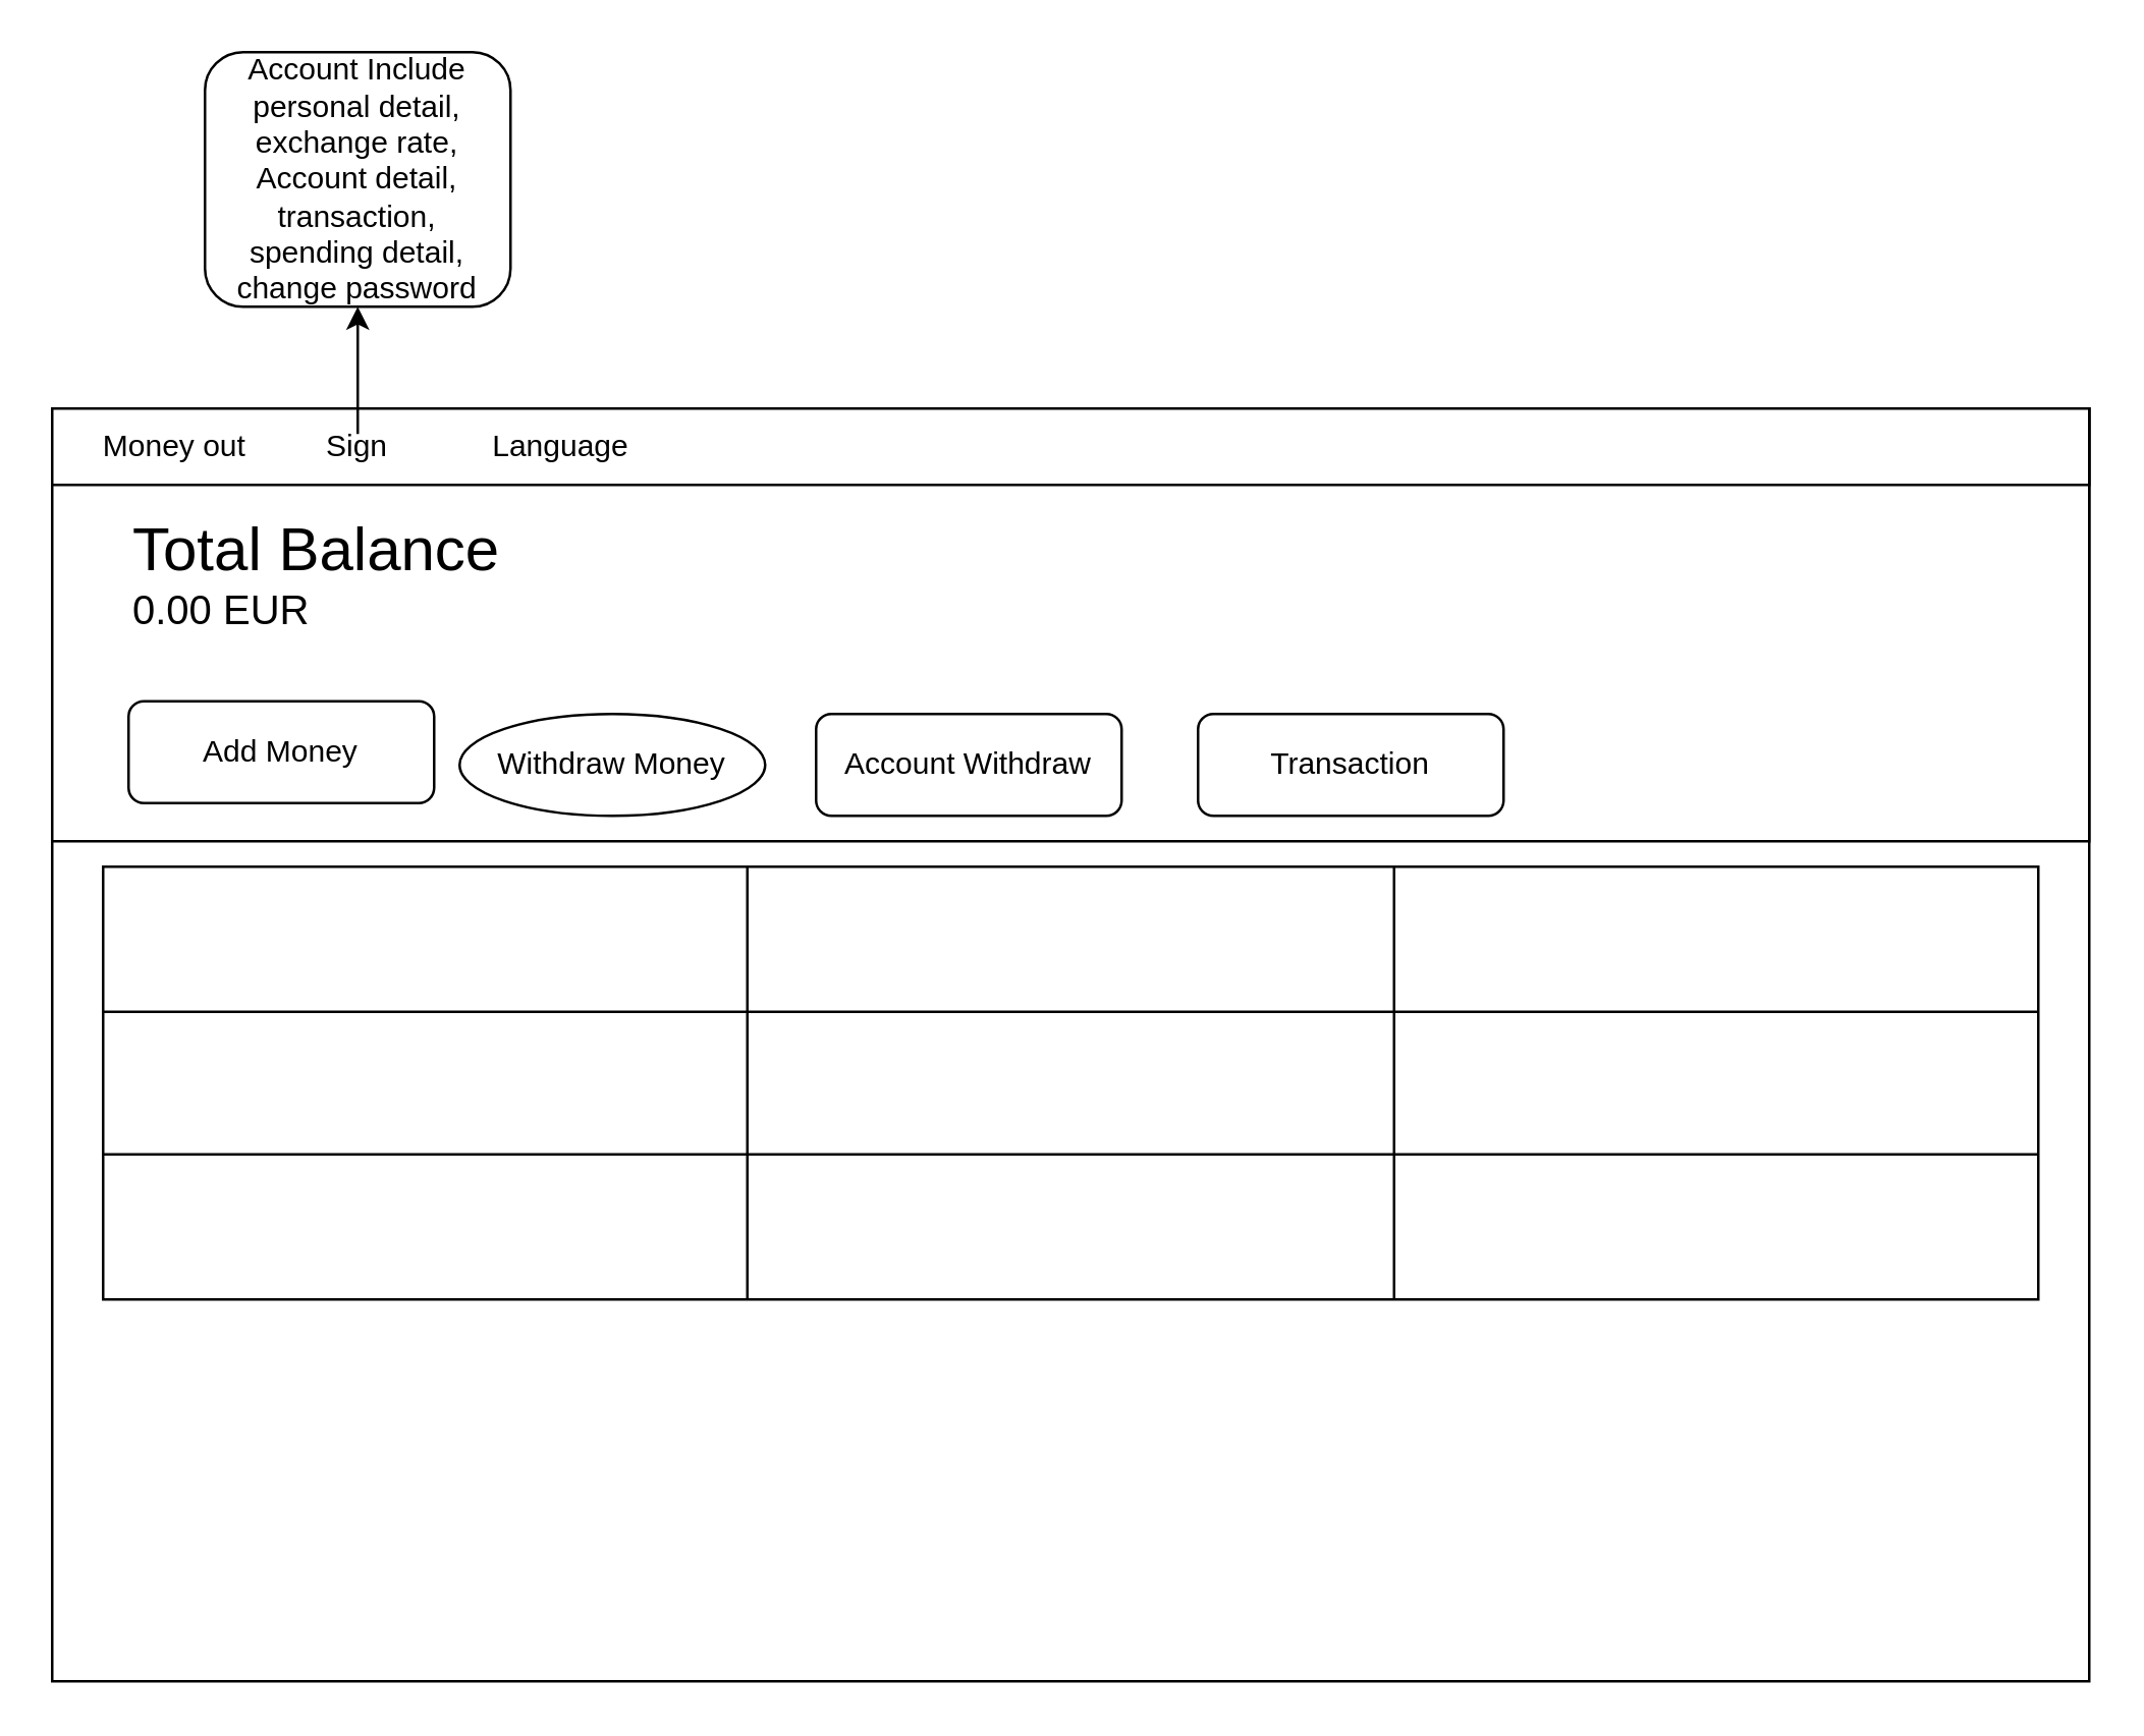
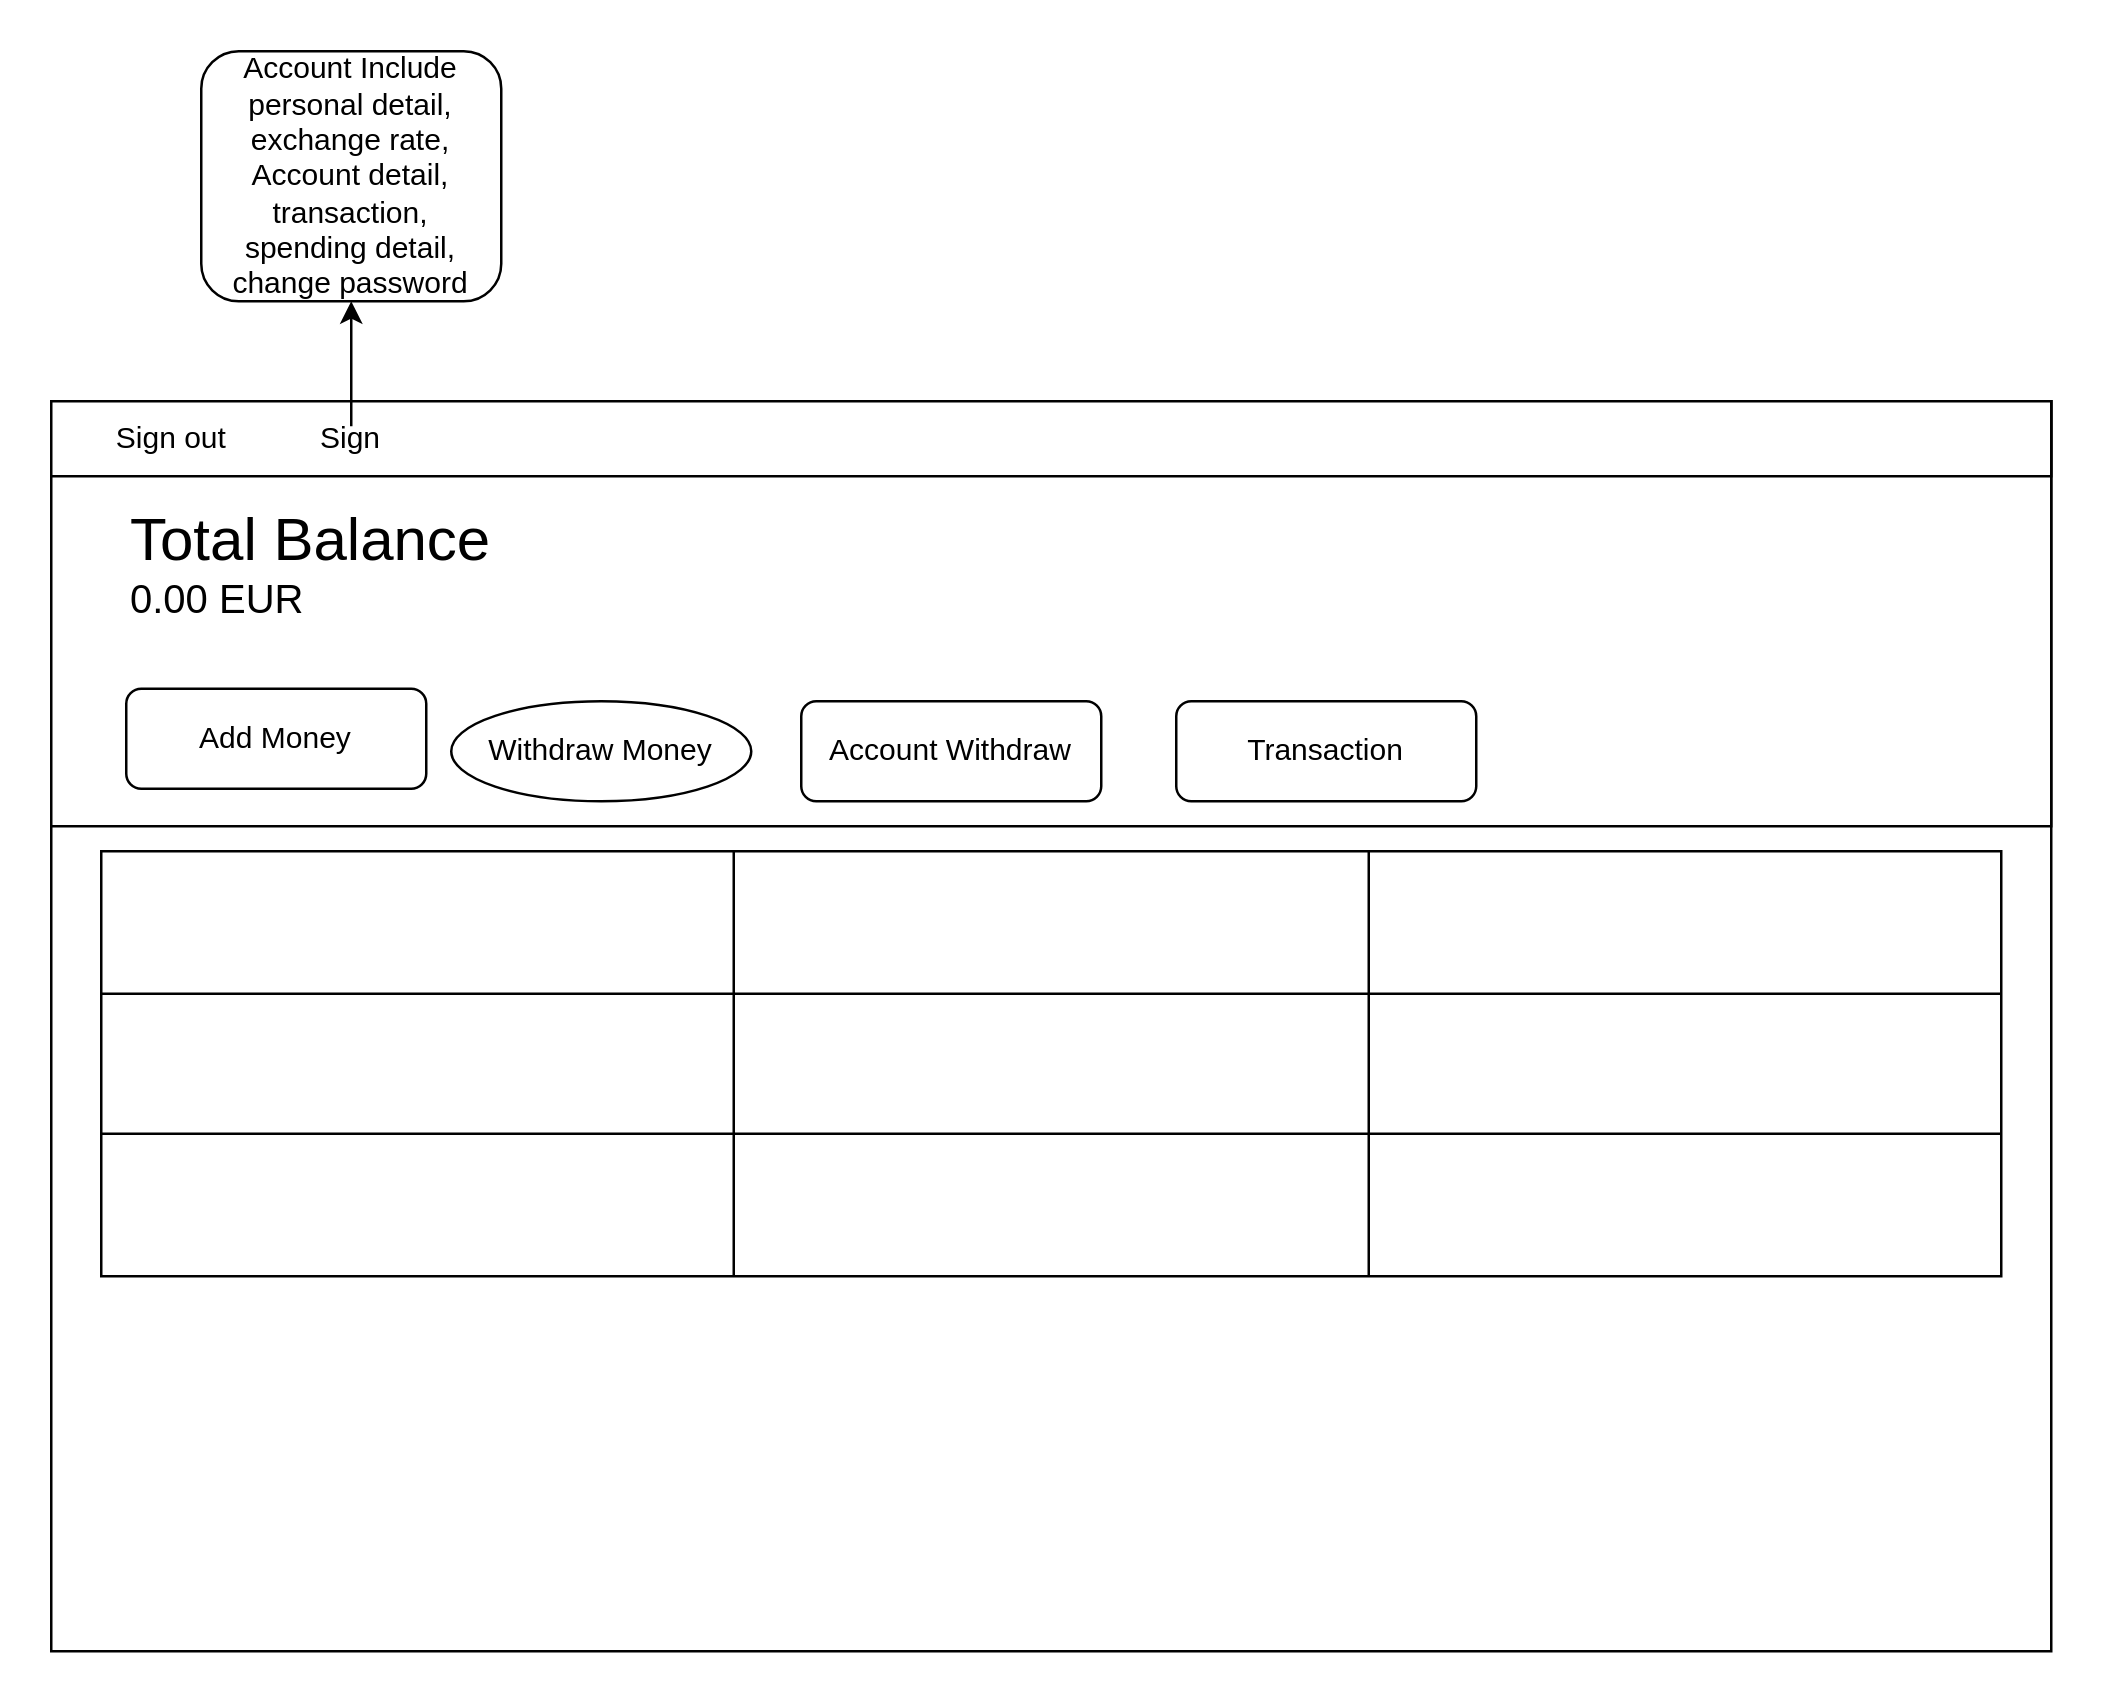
  <mxCell id="0" />
  <mxCell id="1" parent="0" />
  <mxCell id="2" value="" style="rounded=0;whiteSpace=wrap;html=1;" parent="1" vertex="1"><mxGeometry x="20" y="160" width="800" height="500" as="geometry" /></mxCell>
  <mxCell id="3" value="" style="rounded=0;whiteSpace=wrap;html=1;" parent="1" vertex="1"><mxGeometry x="20" y="160" width="800" height="170" as="geometry" /></mxCell>
  <mxCell id="4" value="" style="rounded=0;whiteSpace=wrap;html=1;" parent="1" vertex="1"><mxGeometry x="20" y="160" width="800" height="30" as="geometry" /></mxCell>
- <mxCell id="5" value="Money out&amp;nbsp;" style="text;html=1;align=center;verticalAlign=middle;whiteSpace=wrap;rounded=0;" parent="1" vertex="1"><mxGeometry x="30" y="160" width="80" height="30" as="geometry" /></mxCell>
+ <mxCell id="5" value="Sign out&amp;nbsp;" style="text;html=1;align=center;verticalAlign=middle;whiteSpace=wrap;rounded=0;" parent="1" vertex="1"><mxGeometry x="30" y="160" width="80" height="30" as="geometry" /></mxCell>
  <mxCell id="6" value="Sign" style="text;html=1;align=center;verticalAlign=middle;whiteSpace=wrap;rounded=0;" parent="1" vertex="1"><mxGeometry x="100" y="160" width="80" height="30" as="geometry" /></mxCell>
  <mxCell id="7" value="&lt;font style=&quot;font-size: 24px;&quot;&gt;Total Balance&lt;/font&gt;&lt;div&gt;&lt;font size=&quot;3&quot;&gt;0.00 EUR&lt;/font&gt;&lt;/div&gt;" style="text;html=1;align=left;verticalAlign=middle;whiteSpace=wrap;rounded=0;" parent="1" vertex="1"><mxGeometry x="50" y="200" width="160" height="50" as="geometry" /></mxCell>
  <mxCell id="8" value="Add Money" style="rounded=1;whiteSpace=wrap;html=1;" parent="1" vertex="1"><mxGeometry x="50" y="275" width="120" height="40" as="geometry" /></mxCell>
  <mxCell id="9" value="Withdraw Money" style="ellipse;whiteSpace=wrap;html=1;" parent="1" vertex="1"><mxGeometry x="180" y="280" width="120" height="40" as="geometry" /></mxCell>
  <mxCell id="10" value="Account Withdraw" style="rounded=1;whiteSpace=wrap;html=1;" parent="1" vertex="1"><mxGeometry x="320" y="280" width="120" height="40" as="geometry" /></mxCell>
  <mxCell id="11" value="" style="endArrow=classic;html=1;rounded=0;" parent="1" edge="1"><mxGeometry width="50" height="50" relative="1" as="geometry"><mxPoint x="140" y="170" as="sourcePoint" /><mxPoint x="140" y="120" as="targetPoint" /></mxGeometry></mxCell>
  <mxCell id="12" value="Account Include personal detail, exchange rate,&lt;div&gt;Account detail,&lt;/div&gt;&lt;div&gt;transaction,&lt;/div&gt;&lt;div&gt;spending detail, change password&lt;/div&gt;" style="rounded=1;whiteSpace=wrap;html=1;" parent="1" vertex="1"><mxGeometry x="80" y="20" width="120" height="100" as="geometry" /></mxCell>
  <mxCell id="13" value="Transaction" style="rounded=1;whiteSpace=wrap;html=1;" parent="1" vertex="1"><mxGeometry x="470" y="280" width="120" height="40" as="geometry" /></mxCell>
  <mxCell id="14" style="edgeStyle=orthogonalEdgeStyle;rounded=0;orthogonalLoop=1;jettySize=auto;html=1;exitX=0.5;exitY=1;exitDx=0;exitDy=0;" parent="1" source="12" target="12" edge="1"><mxGeometry relative="1" as="geometry" /></mxCell>
- <mxCell id="15" value="Language" style="text;html=1;align=center;verticalAlign=middle;whiteSpace=wrap;rounded=0;" parent="1" vertex="1"><mxGeometry x="180" y="160" width="80" height="30" as="geometry" /></mxCell>
  <mxCell id="16" value="" style="shape=table;startSize=0;container=1;collapsible=0;childLayout=tableLayout;fontSize=16;" vertex="1" parent="1"><mxGeometry x="40" y="340" width="760" height="170" as="geometry" /></mxCell>
  <mxCell id="17" value="" style="shape=tableRow;horizontal=0;startSize=0;swimlaneHead=0;swimlaneBody=0;strokeColor=inherit;top=0;left=0;bottom=0;right=0;collapsible=0;dropTarget=0;fillColor=none;points=[[0,0.5],[1,0.5]];portConstraint=eastwest;fontSize=16;" vertex="1" parent="16"><mxGeometry width="760" height="57" as="geometry" /></mxCell>
  <mxCell id="18" value="" style="shape=partialRectangle;html=1;whiteSpace=wrap;connectable=0;strokeColor=inherit;overflow=hidden;fillColor=none;top=0;left=0;bottom=0;right=0;pointerEvents=1;fontSize=16;" vertex="1" parent="17"><mxGeometry width="253" height="57" as="geometry"><mxRectangle width="253" height="57" as="alternateBounds" /></mxGeometry></mxCell>
  <mxCell id="19" value="" style="shape=partialRectangle;html=1;whiteSpace=wrap;connectable=0;strokeColor=inherit;overflow=hidden;fillColor=none;top=0;left=0;bottom=0;right=0;pointerEvents=1;fontSize=16;" vertex="1" parent="17"><mxGeometry x="253" width="254" height="57" as="geometry"><mxRectangle width="254" height="57" as="alternateBounds" /></mxGeometry></mxCell>
  <mxCell id="20" value="" style="shape=partialRectangle;html=1;whiteSpace=wrap;connectable=0;strokeColor=inherit;overflow=hidden;fillColor=none;top=0;left=0;bottom=0;right=0;pointerEvents=1;fontSize=16;" vertex="1" parent="17"><mxGeometry x="507" width="253" height="57" as="geometry"><mxRectangle width="253" height="57" as="alternateBounds" /></mxGeometry></mxCell>
  <mxCell id="21" value="" style="shape=tableRow;horizontal=0;startSize=0;swimlaneHead=0;swimlaneBody=0;strokeColor=inherit;top=0;left=0;bottom=0;right=0;collapsible=0;dropTarget=0;fillColor=none;points=[[0,0.5],[1,0.5]];portConstraint=eastwest;fontSize=16;" vertex="1" parent="16"><mxGeometry y="57" width="760" height="56" as="geometry" /></mxCell>
  <mxCell id="22" value="" style="shape=partialRectangle;html=1;whiteSpace=wrap;connectable=0;strokeColor=inherit;overflow=hidden;fillColor=none;top=0;left=0;bottom=0;right=0;pointerEvents=1;fontSize=16;" vertex="1" parent="21"><mxGeometry width="253" height="56" as="geometry"><mxRectangle width="253" height="56" as="alternateBounds" /></mxGeometry></mxCell>
  <mxCell id="23" value="" style="shape=partialRectangle;html=1;whiteSpace=wrap;connectable=0;strokeColor=inherit;overflow=hidden;fillColor=none;top=0;left=0;bottom=0;right=0;pointerEvents=1;fontSize=16;" vertex="1" parent="21"><mxGeometry x="253" width="254" height="56" as="geometry"><mxRectangle width="254" height="56" as="alternateBounds" /></mxGeometry></mxCell>
  <mxCell id="24" value="" style="shape=partialRectangle;html=1;whiteSpace=wrap;connectable=0;strokeColor=inherit;overflow=hidden;fillColor=none;top=0;left=0;bottom=0;right=0;pointerEvents=1;fontSize=16;" vertex="1" parent="21"><mxGeometry x="507" width="253" height="56" as="geometry"><mxRectangle width="253" height="56" as="alternateBounds" /></mxGeometry></mxCell>
  <mxCell id="25" value="" style="shape=tableRow;horizontal=0;startSize=0;swimlaneHead=0;swimlaneBody=0;strokeColor=inherit;top=0;left=0;bottom=0;right=0;collapsible=0;dropTarget=0;fillColor=none;points=[[0,0.5],[1,0.5]];portConstraint=eastwest;fontSize=16;" vertex="1" parent="16"><mxGeometry y="113" width="760" height="57" as="geometry" /></mxCell>
  <mxCell id="26" value="" style="shape=partialRectangle;html=1;whiteSpace=wrap;connectable=0;strokeColor=inherit;overflow=hidden;fillColor=none;top=0;left=0;bottom=0;right=0;pointerEvents=1;fontSize=16;" vertex="1" parent="25"><mxGeometry width="253" height="57" as="geometry"><mxRectangle width="253" height="57" as="alternateBounds" /></mxGeometry></mxCell>
  <mxCell id="27" value="" style="shape=partialRectangle;html=1;whiteSpace=wrap;connectable=0;strokeColor=inherit;overflow=hidden;fillColor=none;top=0;left=0;bottom=0;right=0;pointerEvents=1;fontSize=16;" vertex="1" parent="25"><mxGeometry x="253" width="254" height="57" as="geometry"><mxRectangle width="254" height="57" as="alternateBounds" /></mxGeometry></mxCell>
  <mxCell id="28" value="" style="shape=partialRectangle;html=1;whiteSpace=wrap;connectable=0;strokeColor=inherit;overflow=hidden;fillColor=none;top=0;left=0;bottom=0;right=0;pointerEvents=1;fontSize=16;" vertex="1" parent="25"><mxGeometry x="507" width="253" height="57" as="geometry"><mxRectangle width="253" height="57" as="alternateBounds" /></mxGeometry></mxCell>
